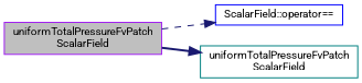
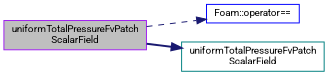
  digraph {
    rankdir=LR
    fontname=Roboto
    node [fontname=Roboto fontsize=10 shape=record]
    edge [color=midnightblue fontname=Roboto fontsize=10 labelfontname=FreeSans labelfontsize=10]
    n1 [color=purple fillcolor=grey75 fontcolor=black height=0.2 label="uniformTotalPressureFvPatch\lScalarField" style=filled width=0.4]
-   n2 [color=blue height=0.2 label="ScalarField::operator==" width=0.4]
+   n2 [color=blue height=0.2 label="Foam::operator==" width=0.4]
    n3 [color=teal height=0.2 label="uniformTotalPressureFvPatch\lScalarField" width=0.4]
    n1 -> n2 [style=dashed]
    n1 -> n3 [style=bold]
  }
